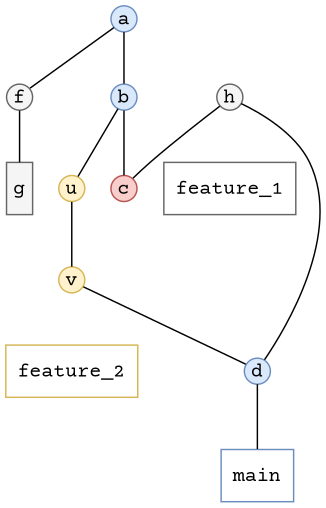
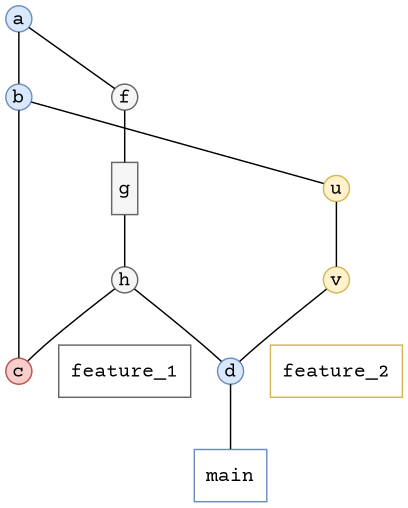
  digraph {
    bgcolor=white
    fontname="Courier Prime"
    rankdir=TB
    node [color="#666666" fillcolor="#f5f5f5" fixedsize=true fontcolor=black fontname="Courier Prime" group=gbox2 shape=circle style=filled]
    edge [arrowhead=none color=black fontname="Courier Prime" weight=2]
    n1 [group=gbox1 label=f width=0.25]
    n2 [group=gbox1 label=g shape=box width=0.25]
    n3 [group=gbox1 label=h width=0.25]
    n4 [fixedsize=false group=gbox1 label=feature_1 shape=box width=0.25 style=""]
    n5 [color="#b85450" fillcolor="#f8cecc" label=c width=0.25]
    n6 [color="#6c8ebf" fillcolor="#dae8fc" label=d width=0.25]
    n7 [color="#6c8ebf" fillcolor="#dae8fc" label=a width=0.25]
    n8 [color="#6c8ebf" fillcolor="#dae8fc" label=b width=0.25]
    n9 [color="#d6b656" fillcolor="#fff2cc" group=gbox3 label=u width=0.25]
    n10 [color="#d6b656" fillcolor="#fff2cc" group=gbox3 label=v width=0.25]
    n11 [color="#6c8ebf" fillcolor="#dae8fc" fixedsize=false label=main shape=box width=0.25 style=""]
    n12 [color="#d6b656" fillcolor="#fff2cc" fixedsize=false group=gbox3 label=feature_2 shape=box width=0.25 style=""]
    n1 -> n2
+   n2 -> n3
    n3 -> n4 [style=invis]
    n3 -> n5
    n3 -> n6
    n6 -> n11
    n7 -> n1
    n7 -> n8
    n8 -> n5
    n8 -> n9
    n9 -> n10
    n10 -> n6
    n10 -> n12 [style=invis]
  }
